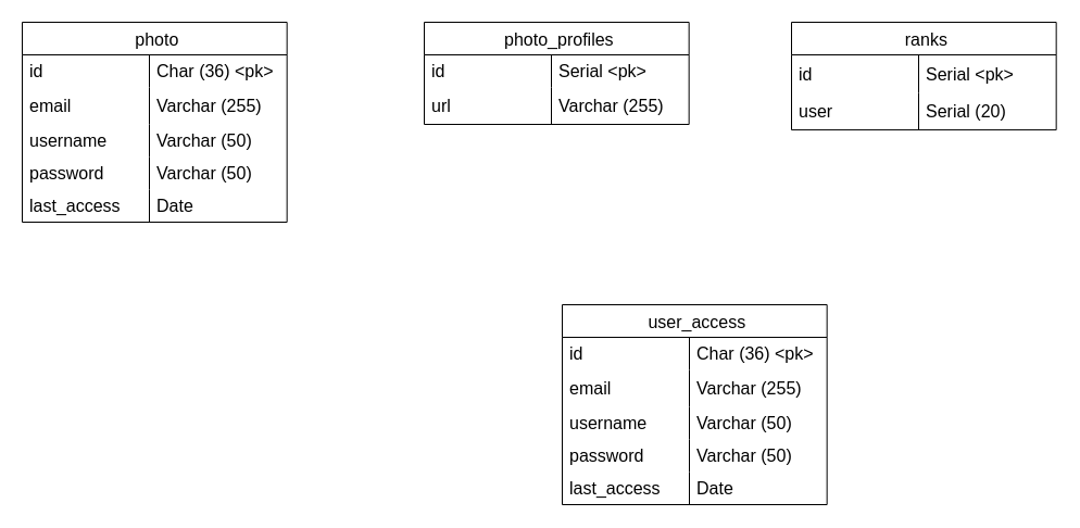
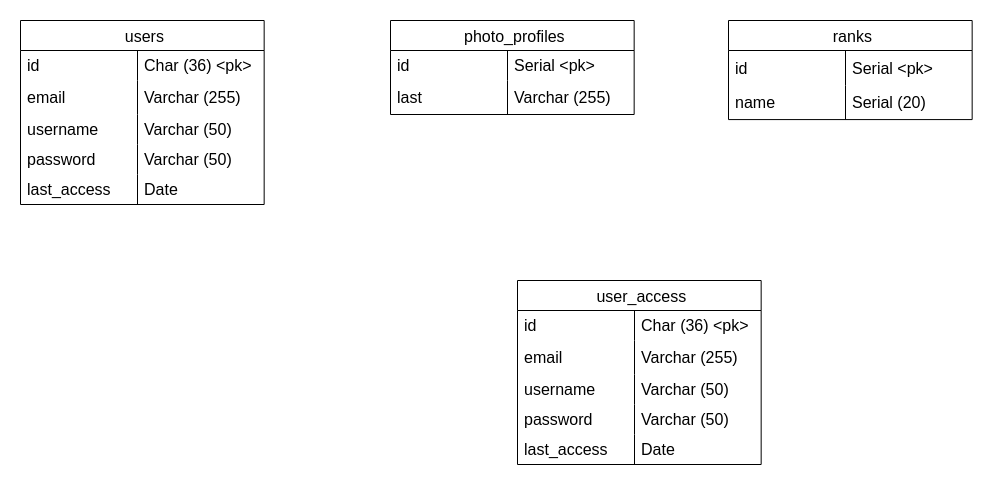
  <mxCell id="0" />
  <mxCell id="1" parent="0" />
- <mxCell id="2" value="photo" style="shape=table;startSize=30;container=1;collapsible=0;childLayout=tableLayout;fixedRows=1;rowLines=0;fontStyle=0;strokeColor=default;fontSize=16;align=center;verticalAlign=middle;spacingLeft=5;" vertex="1" parent="1"><mxGeometry x="20" y="20" width="243.658" height="184" as="geometry" /></mxCell>
+ <mxCell id="2" value="users" style="shape=table;startSize=30;container=1;collapsible=0;childLayout=tableLayout;fixedRows=1;rowLines=0;fontStyle=0;strokeColor=default;fontSize=16;align=center;verticalAlign=middle;spacingLeft=5;" vertex="1" parent="1"><mxGeometry x="20" y="20" width="243.658" height="184" as="geometry" /></mxCell>
  <mxCell id="3" value="" style="shape=tableRow;horizontal=0;startSize=0;swimlaneHead=0;swimlaneBody=0;top=0;left=0;bottom=0;right=0;collapsible=0;dropTarget=0;fillColor=none;points=[[0,0.5],[1,0.5]];portConstraint=eastwest;strokeColor=inherit;fontSize=16;align=left;verticalAlign=middle;spacingLeft=5;" vertex="1" parent="2"><mxGeometry y="30" width="243.658" height="30" as="geometry" /></mxCell>
  <mxCell id="4" value="id" style="shape=partialRectangle;html=1;whiteSpace=wrap;connectable=0;fillColor=none;top=0;left=0;bottom=0;right=0;overflow=hidden;pointerEvents=1;strokeColor=inherit;fontSize=16;align=left;verticalAlign=middle;spacingLeft=5;" vertex="1" parent="3"><mxGeometry width="117" height="30" as="geometry"><mxRectangle width="117" height="30" as="alternateBounds" /></mxGeometry></mxCell>
  <mxCell id="5" value="Char (36) &amp;lt;pk&amp;gt;" style="shape=partialRectangle;html=1;whiteSpace=wrap;connectable=0;fillColor=none;top=0;left=0;bottom=0;right=0;align=left;spacingLeft=5;overflow=hidden;strokeColor=inherit;fontSize=16;verticalAlign=middle;" vertex="1" parent="3"><mxGeometry x="117" width="127" height="30" as="geometry"><mxRectangle width="127" height="30" as="alternateBounds" /></mxGeometry></mxCell>
  <mxCell id="6" value="" style="shape=tableRow;horizontal=0;startSize=0;swimlaneHead=0;swimlaneBody=0;top=0;left=0;bottom=0;right=0;collapsible=0;dropTarget=0;fillColor=none;points=[[0,0.5],[1,0.5]];portConstraint=eastwest;strokeColor=inherit;fontSize=16;align=left;verticalAlign=middle;spacingLeft=5;" vertex="1" parent="2"><mxGeometry y="60" width="243.658" height="34" as="geometry" /></mxCell>
  <mxCell id="7" value="email" style="shape=partialRectangle;html=1;whiteSpace=wrap;connectable=0;fillColor=none;top=0;left=0;bottom=0;right=0;overflow=hidden;strokeColor=inherit;fontSize=16;align=left;verticalAlign=middle;spacingLeft=5;" vertex="1" parent="6"><mxGeometry width="117" height="34" as="geometry"><mxRectangle width="117" height="34" as="alternateBounds" /></mxGeometry></mxCell>
  <mxCell id="8" value="Varchar (255)" style="shape=partialRectangle;html=1;whiteSpace=wrap;connectable=0;fillColor=none;top=0;left=0;bottom=0;right=0;align=left;spacingLeft=5;overflow=hidden;strokeColor=inherit;fontSize=16;verticalAlign=middle;" vertex="1" parent="6"><mxGeometry x="117" width="127" height="34" as="geometry"><mxRectangle width="127" height="34" as="alternateBounds" /></mxGeometry></mxCell>
  <mxCell id="9" value="" style="shape=tableRow;horizontal=0;startSize=0;swimlaneHead=0;swimlaneBody=0;top=0;left=0;bottom=0;right=0;collapsible=0;dropTarget=0;fillColor=none;points=[[0,0.5],[1,0.5]];portConstraint=eastwest;strokeColor=inherit;fontSize=16;align=left;verticalAlign=middle;spacingLeft=5;" vertex="1" parent="2"><mxGeometry y="94" width="243.658" height="30" as="geometry" /></mxCell>
  <mxCell id="10" value="username" style="shape=partialRectangle;html=1;whiteSpace=wrap;connectable=0;fillColor=none;top=0;left=0;bottom=0;right=0;overflow=hidden;strokeColor=inherit;fontSize=16;align=left;verticalAlign=middle;spacingLeft=5;" vertex="1" parent="9"><mxGeometry width="117" height="30" as="geometry"><mxRectangle width="117" height="30" as="alternateBounds" /></mxGeometry></mxCell>
  <mxCell id="11" value="Varchar (50)" style="shape=partialRectangle;html=1;whiteSpace=wrap;connectable=0;fillColor=none;top=0;left=0;bottom=0;right=0;align=left;spacingLeft=5;overflow=hidden;strokeColor=inherit;fontSize=16;verticalAlign=middle;" vertex="1" parent="9"><mxGeometry x="117" width="127" height="30" as="geometry"><mxRectangle width="127" height="30" as="alternateBounds" /></mxGeometry></mxCell>
  <mxCell id="12" style="shape=tableRow;horizontal=0;startSize=0;swimlaneHead=0;swimlaneBody=0;top=0;left=0;bottom=0;right=0;collapsible=0;dropTarget=0;fillColor=none;points=[[0,0.5],[1,0.5]];portConstraint=eastwest;strokeColor=inherit;fontSize=16;align=left;verticalAlign=middle;spacingLeft=5;" vertex="1" parent="2"><mxGeometry y="124" width="243.658" height="30" as="geometry" /></mxCell>
  <mxCell id="13" value="password" style="shape=partialRectangle;html=1;whiteSpace=wrap;connectable=0;fillColor=none;top=0;left=0;bottom=0;right=0;overflow=hidden;strokeColor=inherit;fontSize=16;align=left;verticalAlign=middle;spacingLeft=5;" vertex="1" parent="12"><mxGeometry width="117" height="30" as="geometry"><mxRectangle width="117" height="30" as="alternateBounds" /></mxGeometry></mxCell>
  <mxCell id="14" value="Varchar (50)" style="shape=partialRectangle;html=1;whiteSpace=wrap;connectable=0;fillColor=none;top=0;left=0;bottom=0;right=0;align=left;spacingLeft=5;overflow=hidden;strokeColor=inherit;fontSize=16;verticalAlign=middle;" vertex="1" parent="12"><mxGeometry x="117" width="127" height="30" as="geometry"><mxRectangle width="127" height="30" as="alternateBounds" /></mxGeometry></mxCell>
  <mxCell id="15" style="shape=tableRow;horizontal=0;startSize=0;swimlaneHead=0;swimlaneBody=0;top=0;left=0;bottom=0;right=0;collapsible=0;dropTarget=0;fillColor=none;points=[[0,0.5],[1,0.5]];portConstraint=eastwest;strokeColor=inherit;fontSize=16;align=left;verticalAlign=middle;spacingLeft=5;" vertex="1" parent="2"><mxGeometry y="154" width="243.658" height="30" as="geometry" /></mxCell>
  <mxCell id="16" value="last_access" style="shape=partialRectangle;html=1;whiteSpace=wrap;connectable=0;fillColor=none;top=0;left=0;bottom=0;right=0;overflow=hidden;strokeColor=inherit;fontSize=16;align=left;verticalAlign=middle;spacingLeft=5;" vertex="1" parent="15"><mxGeometry width="117" height="30" as="geometry"><mxRectangle width="117" height="30" as="alternateBounds" /></mxGeometry></mxCell>
  <mxCell id="17" value="Date" style="shape=partialRectangle;html=1;whiteSpace=wrap;connectable=0;fillColor=none;top=0;left=0;bottom=0;right=0;align=left;spacingLeft=5;overflow=hidden;strokeColor=inherit;fontSize=16;verticalAlign=middle;" vertex="1" parent="15"><mxGeometry x="117" width="127" height="30" as="geometry"><mxRectangle width="127" height="30" as="alternateBounds" /></mxGeometry></mxCell>
  <mxCell id="18" value="photo_profiles" style="shape=table;startSize=30;container=1;collapsible=0;childLayout=tableLayout;fixedRows=1;rowLines=0;fontStyle=0;strokeColor=default;fontSize=16;align=center;verticalAlign=middle;spacingLeft=5;" vertex="1" parent="1"><mxGeometry x="390" y="20" width="243.658" height="94" as="geometry" /></mxCell>
  <mxCell id="19" value="" style="shape=tableRow;horizontal=0;startSize=0;swimlaneHead=0;swimlaneBody=0;top=0;left=0;bottom=0;right=0;collapsible=0;dropTarget=0;fillColor=none;points=[[0,0.5],[1,0.5]];portConstraint=eastwest;strokeColor=inherit;fontSize=16;align=left;verticalAlign=middle;spacingLeft=5;" vertex="1" parent="18"><mxGeometry y="30" width="243.658" height="30" as="geometry" /></mxCell>
  <mxCell id="20" value="id" style="shape=partialRectangle;html=1;whiteSpace=wrap;connectable=0;fillColor=none;top=0;left=0;bottom=0;right=0;overflow=hidden;pointerEvents=1;strokeColor=inherit;fontSize=16;align=left;verticalAlign=middle;spacingLeft=5;" vertex="1" parent="19"><mxGeometry width="117" height="30" as="geometry"><mxRectangle width="117" height="30" as="alternateBounds" /></mxGeometry></mxCell>
  <mxCell id="21" value="Serial &amp;lt;pk&amp;gt;" style="shape=partialRectangle;html=1;whiteSpace=wrap;connectable=0;fillColor=none;top=0;left=0;bottom=0;right=0;align=left;spacingLeft=5;overflow=hidden;strokeColor=inherit;fontSize=16;verticalAlign=middle;" vertex="1" parent="19"><mxGeometry x="117" width="127" height="30" as="geometry"><mxRectangle width="127" height="30" as="alternateBounds" /></mxGeometry></mxCell>
  <mxCell id="22" value="" style="shape=tableRow;horizontal=0;startSize=0;swimlaneHead=0;swimlaneBody=0;top=0;left=0;bottom=0;right=0;collapsible=0;dropTarget=0;fillColor=none;points=[[0,0.5],[1,0.5]];portConstraint=eastwest;strokeColor=inherit;fontSize=16;align=left;verticalAlign=middle;spacingLeft=5;" vertex="1" parent="18"><mxGeometry y="60" width="243.658" height="34" as="geometry" /></mxCell>
- <mxCell id="23" value="url" style="shape=partialRectangle;html=1;whiteSpace=wrap;connectable=0;fillColor=none;top=0;left=0;bottom=0;right=0;overflow=hidden;strokeColor=inherit;fontSize=16;align=left;verticalAlign=middle;spacingLeft=5;" vertex="1" parent="22"><mxGeometry width="117" height="34" as="geometry"><mxRectangle width="117" height="34" as="alternateBounds" /></mxGeometry></mxCell>
+ <mxCell id="23" value="last" style="shape=partialRectangle;html=1;whiteSpace=wrap;connectable=0;fillColor=none;top=0;left=0;bottom=0;right=0;overflow=hidden;strokeColor=inherit;fontSize=16;align=left;verticalAlign=middle;spacingLeft=5;" vertex="1" parent="22"><mxGeometry width="117" height="34" as="geometry"><mxRectangle width="117" height="34" as="alternateBounds" /></mxGeometry></mxCell>
  <mxCell id="24" value="Varchar (255)" style="shape=partialRectangle;html=1;whiteSpace=wrap;connectable=0;fillColor=none;top=0;left=0;bottom=0;right=0;align=left;spacingLeft=5;overflow=hidden;strokeColor=inherit;fontSize=16;verticalAlign=middle;" vertex="1" parent="22"><mxGeometry x="117" width="127" height="34" as="geometry"><mxRectangle width="127" height="34" as="alternateBounds" /></mxGeometry></mxCell>
  <mxCell id="25" value="ranks" style="shape=table;startSize=30;container=1;collapsible=0;childLayout=tableLayout;fixedRows=1;rowLines=0;fontStyle=0;strokeColor=default;fontSize=16;align=center;verticalAlign=middle;spacingLeft=5;" vertex="1" parent="1"><mxGeometry x="728" y="20" width="243.658" height="99.077" as="geometry" /></mxCell>
  <mxCell id="26" value="" style="shape=tableRow;horizontal=0;startSize=0;swimlaneHead=0;swimlaneBody=0;top=0;left=0;bottom=0;right=0;collapsible=0;dropTarget=0;fillColor=none;points=[[0,0.5],[1,0.5]];portConstraint=eastwest;strokeColor=inherit;fontSize=16;align=left;verticalAlign=middle;spacingLeft=5;" vertex="1" parent="25"><mxGeometry y="30" width="243.658" height="35" as="geometry" /></mxCell>
  <mxCell id="27" value="id" style="shape=partialRectangle;html=1;whiteSpace=wrap;connectable=0;fillColor=none;top=0;left=0;bottom=0;right=0;overflow=hidden;pointerEvents=1;strokeColor=inherit;fontSize=16;align=left;verticalAlign=middle;spacingLeft=5;" vertex="1" parent="26"><mxGeometry width="117" height="35" as="geometry"><mxRectangle width="117" height="35" as="alternateBounds" /></mxGeometry></mxCell>
  <mxCell id="28" value="Serial &amp;lt;pk&amp;gt;" style="shape=partialRectangle;html=1;whiteSpace=wrap;connectable=0;fillColor=none;top=0;left=0;bottom=0;right=0;align=left;spacingLeft=5;overflow=hidden;strokeColor=inherit;fontSize=16;verticalAlign=middle;" vertex="1" parent="26"><mxGeometry x="117" width="127" height="35" as="geometry"><mxRectangle width="127" height="35" as="alternateBounds" /></mxGeometry></mxCell>
  <mxCell id="29" value="" style="shape=tableRow;horizontal=0;startSize=0;swimlaneHead=0;swimlaneBody=0;top=0;left=0;bottom=0;right=0;collapsible=0;dropTarget=0;fillColor=none;points=[[0,0.5],[1,0.5]];portConstraint=eastwest;strokeColor=inherit;fontSize=16;align=left;verticalAlign=middle;spacingLeft=5;" vertex="1" parent="25"><mxGeometry y="65" width="243.658" height="34" as="geometry" /></mxCell>
- <mxCell id="30" value="user" style="shape=partialRectangle;html=1;whiteSpace=wrap;connectable=0;fillColor=none;top=0;left=0;bottom=0;right=0;overflow=hidden;strokeColor=inherit;fontSize=16;align=left;verticalAlign=middle;spacingLeft=5;" vertex="1" parent="29"><mxGeometry width="117" height="34" as="geometry"><mxRectangle width="117" height="34" as="alternateBounds" /></mxGeometry></mxCell>
+ <mxCell id="30" value="name" style="shape=partialRectangle;html=1;whiteSpace=wrap;connectable=0;fillColor=none;top=0;left=0;bottom=0;right=0;overflow=hidden;strokeColor=inherit;fontSize=16;align=left;verticalAlign=middle;spacingLeft=5;" vertex="1" parent="29"><mxGeometry width="117" height="34" as="geometry"><mxRectangle width="117" height="34" as="alternateBounds" /></mxGeometry></mxCell>
  <mxCell id="31" value="Serial (20)" style="shape=partialRectangle;html=1;whiteSpace=wrap;connectable=0;fillColor=none;top=0;left=0;bottom=0;right=0;align=left;spacingLeft=5;overflow=hidden;strokeColor=inherit;fontSize=16;verticalAlign=middle;" vertex="1" parent="29"><mxGeometry x="117" width="127" height="34" as="geometry"><mxRectangle width="127" height="34" as="alternateBounds" /></mxGeometry></mxCell>
  <mxCell id="32" value="user_access" style="shape=table;startSize=30;container=1;collapsible=0;childLayout=tableLayout;fixedRows=1;rowLines=0;fontStyle=0;strokeColor=default;fontSize=16;align=center;verticalAlign=middle;spacingLeft=5;" vertex="1" parent="1"><mxGeometry x="517" y="280" width="243.658" height="184" as="geometry" /></mxCell>
  <mxCell id="33" value="" style="shape=tableRow;horizontal=0;startSize=0;swimlaneHead=0;swimlaneBody=0;top=0;left=0;bottom=0;right=0;collapsible=0;dropTarget=0;fillColor=none;points=[[0,0.5],[1,0.5]];portConstraint=eastwest;strokeColor=inherit;fontSize=16;align=left;verticalAlign=middle;spacingLeft=5;" vertex="1" parent="32"><mxGeometry y="30" width="243.658" height="30" as="geometry" /></mxCell>
  <mxCell id="34" value="id" style="shape=partialRectangle;html=1;whiteSpace=wrap;connectable=0;fillColor=none;top=0;left=0;bottom=0;right=0;overflow=hidden;pointerEvents=1;strokeColor=inherit;fontSize=16;align=left;verticalAlign=middle;spacingLeft=5;" vertex="1" parent="33"><mxGeometry width="117" height="30" as="geometry"><mxRectangle width="117" height="30" as="alternateBounds" /></mxGeometry></mxCell>
  <mxCell id="35" value="Char (36) &amp;lt;pk&amp;gt;" style="shape=partialRectangle;html=1;whiteSpace=wrap;connectable=0;fillColor=none;top=0;left=0;bottom=0;right=0;align=left;spacingLeft=5;overflow=hidden;strokeColor=inherit;fontSize=16;verticalAlign=middle;" vertex="1" parent="33"><mxGeometry x="117" width="127" height="30" as="geometry"><mxRectangle width="127" height="30" as="alternateBounds" /></mxGeometry></mxCell>
  <mxCell id="36" value="" style="shape=tableRow;horizontal=0;startSize=0;swimlaneHead=0;swimlaneBody=0;top=0;left=0;bottom=0;right=0;collapsible=0;dropTarget=0;fillColor=none;points=[[0,0.5],[1,0.5]];portConstraint=eastwest;strokeColor=inherit;fontSize=16;align=left;verticalAlign=middle;spacingLeft=5;" vertex="1" parent="32"><mxGeometry y="60" width="243.658" height="34" as="geometry" /></mxCell>
  <mxCell id="37" value="email" style="shape=partialRectangle;html=1;whiteSpace=wrap;connectable=0;fillColor=none;top=0;left=0;bottom=0;right=0;overflow=hidden;strokeColor=inherit;fontSize=16;align=left;verticalAlign=middle;spacingLeft=5;" vertex="1" parent="36"><mxGeometry width="117" height="34" as="geometry"><mxRectangle width="117" height="34" as="alternateBounds" /></mxGeometry></mxCell>
  <mxCell id="38" value="Varchar (255)" style="shape=partialRectangle;html=1;whiteSpace=wrap;connectable=0;fillColor=none;top=0;left=0;bottom=0;right=0;align=left;spacingLeft=5;overflow=hidden;strokeColor=inherit;fontSize=16;verticalAlign=middle;" vertex="1" parent="36"><mxGeometry x="117" width="127" height="34" as="geometry"><mxRectangle width="127" height="34" as="alternateBounds" /></mxGeometry></mxCell>
  <mxCell id="39" value="" style="shape=tableRow;horizontal=0;startSize=0;swimlaneHead=0;swimlaneBody=0;top=0;left=0;bottom=0;right=0;collapsible=0;dropTarget=0;fillColor=none;points=[[0,0.5],[1,0.5]];portConstraint=eastwest;strokeColor=inherit;fontSize=16;align=left;verticalAlign=middle;spacingLeft=5;" vertex="1" parent="32"><mxGeometry y="94" width="243.658" height="30" as="geometry" /></mxCell>
  <mxCell id="40" value="username" style="shape=partialRectangle;html=1;whiteSpace=wrap;connectable=0;fillColor=none;top=0;left=0;bottom=0;right=0;overflow=hidden;strokeColor=inherit;fontSize=16;align=left;verticalAlign=middle;spacingLeft=5;" vertex="1" parent="39"><mxGeometry width="117" height="30" as="geometry"><mxRectangle width="117" height="30" as="alternateBounds" /></mxGeometry></mxCell>
  <mxCell id="41" value="Varchar (50)" style="shape=partialRectangle;html=1;whiteSpace=wrap;connectable=0;fillColor=none;top=0;left=0;bottom=0;right=0;align=left;spacingLeft=5;overflow=hidden;strokeColor=inherit;fontSize=16;verticalAlign=middle;" vertex="1" parent="39"><mxGeometry x="117" width="127" height="30" as="geometry"><mxRectangle width="127" height="30" as="alternateBounds" /></mxGeometry></mxCell>
  <mxCell id="42" style="shape=tableRow;horizontal=0;startSize=0;swimlaneHead=0;swimlaneBody=0;top=0;left=0;bottom=0;right=0;collapsible=0;dropTarget=0;fillColor=none;points=[[0,0.5],[1,0.5]];portConstraint=eastwest;strokeColor=inherit;fontSize=16;align=left;verticalAlign=middle;spacingLeft=5;" vertex="1" parent="32"><mxGeometry y="124" width="243.658" height="30" as="geometry" /></mxCell>
  <mxCell id="43" value="password" style="shape=partialRectangle;html=1;whiteSpace=wrap;connectable=0;fillColor=none;top=0;left=0;bottom=0;right=0;overflow=hidden;strokeColor=inherit;fontSize=16;align=left;verticalAlign=middle;spacingLeft=5;" vertex="1" parent="42"><mxGeometry width="117" height="30" as="geometry"><mxRectangle width="117" height="30" as="alternateBounds" /></mxGeometry></mxCell>
  <mxCell id="44" value="Varchar (50)" style="shape=partialRectangle;html=1;whiteSpace=wrap;connectable=0;fillColor=none;top=0;left=0;bottom=0;right=0;align=left;spacingLeft=5;overflow=hidden;strokeColor=inherit;fontSize=16;verticalAlign=middle;" vertex="1" parent="42"><mxGeometry x="117" width="127" height="30" as="geometry"><mxRectangle width="127" height="30" as="alternateBounds" /></mxGeometry></mxCell>
  <mxCell id="45" style="shape=tableRow;horizontal=0;startSize=0;swimlaneHead=0;swimlaneBody=0;top=0;left=0;bottom=0;right=0;collapsible=0;dropTarget=0;fillColor=none;points=[[0,0.5],[1,0.5]];portConstraint=eastwest;strokeColor=inherit;fontSize=16;align=left;verticalAlign=middle;spacingLeft=5;" vertex="1" parent="32"><mxGeometry y="154" width="243.658" height="30" as="geometry" /></mxCell>
  <mxCell id="46" value="last_access" style="shape=partialRectangle;html=1;whiteSpace=wrap;connectable=0;fillColor=none;top=0;left=0;bottom=0;right=0;overflow=hidden;strokeColor=inherit;fontSize=16;align=left;verticalAlign=middle;spacingLeft=5;" vertex="1" parent="45"><mxGeometry width="117" height="30" as="geometry"><mxRectangle width="117" height="30" as="alternateBounds" /></mxGeometry></mxCell>
  <mxCell id="47" value="Date" style="shape=partialRectangle;html=1;whiteSpace=wrap;connectable=0;fillColor=none;top=0;left=0;bottom=0;right=0;align=left;spacingLeft=5;overflow=hidden;strokeColor=inherit;fontSize=16;verticalAlign=middle;" vertex="1" parent="45"><mxGeometry x="117" width="127" height="30" as="geometry"><mxRectangle width="127" height="30" as="alternateBounds" /></mxGeometry></mxCell>
